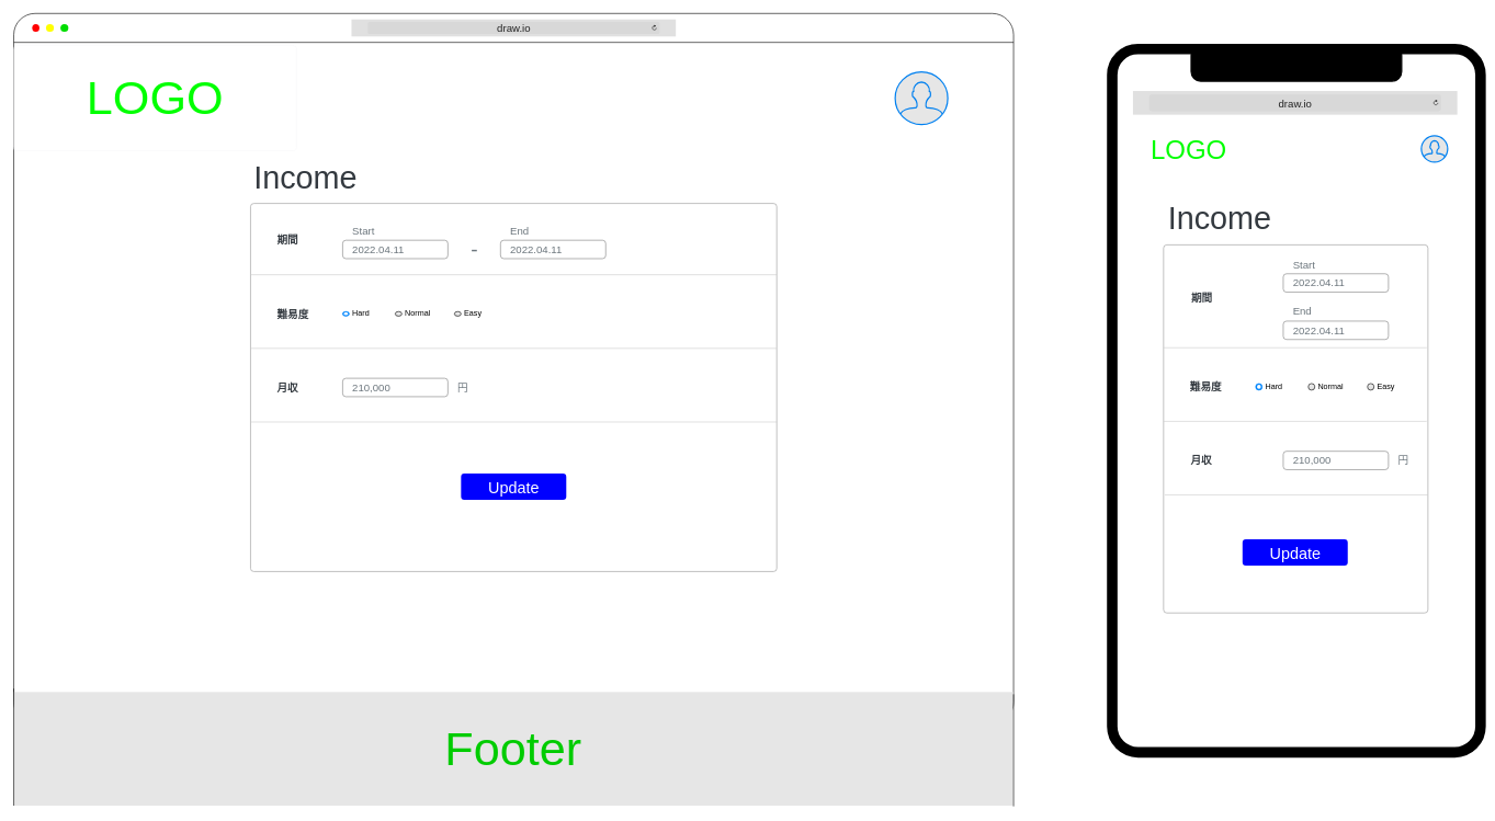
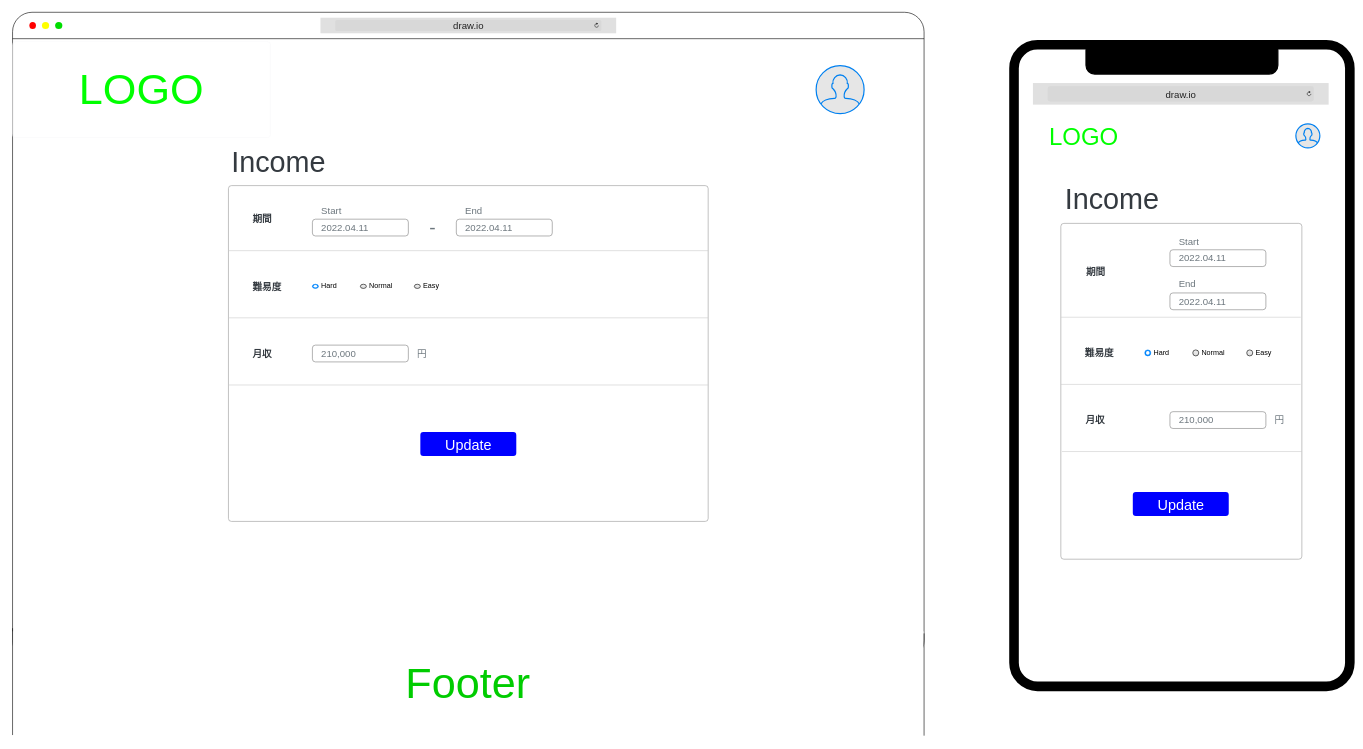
  <mxCell id="0" />
  <mxCell id="1" parent="0" />
  <mxCell id="2" value="" style="rounded=1;whiteSpace=wrap;html=1;arcSize=7;fontColor=default;strokeWidth=16;" parent="1" vertex="1"><mxGeometry x="1690" y="74" width="560" height="1070" as="geometry" /></mxCell>
  <mxCell id="3" value="" style="rounded=1;whiteSpace=wrap;html=1;arcSize=3;fontColor=default;" parent="1" vertex="1"><mxGeometry x="20" y="20" width="1520" height="1080" as="geometry" /></mxCell>
  <mxCell id="4" value="" style="line;strokeWidth=1;html=1;strokeColor=#000000;rounded=1;" parent="1" vertex="1"><mxGeometry x="20" y="59" width="1520" height="10" as="geometry" /></mxCell>
  <mxCell id="5" value="" style="verticalLabelPosition=bottom;labelBackgroundColor=default;verticalAlign=top;shadow=0;dashed=0;strokeWidth=2;shape=mxgraph.ios7.misc.add;fillColor=#00DD00;strokeColor=none;sketch=0;fontColor=default;html=1;rounded=1;" parent="1" vertex="1"><mxGeometry x="91" y="36" width="12" height="12" as="geometry" /></mxCell>
  <mxCell id="6" value="" style="html=1;verticalLabelPosition=bottom;labelBackgroundColor=#ffffff;verticalAlign=top;shadow=0;dashed=0;strokeWidth=2;shape=mxgraph.ios7.misc.delete;fillColor=#ff0000;strokeColor=none;sketch=0;rounded=1;" parent="1" vertex="1"><mxGeometry x="48" y="36" width="11" height="12" as="geometry" /></mxCell>
  <mxCell id="7" value="" style="html=1;verticalLabelPosition=bottom;labelBackgroundColor=#ffffff;verticalAlign=top;shadow=0;dashed=0;strokeWidth=2;shape=mxgraph.ios7.misc.delete;fillColor=#FFFF00;strokeColor=none;sketch=0;rounded=1;" parent="1" vertex="1"><mxGeometry x="69" y="36" width="12" height="12" as="geometry" /></mxCell>
  <mxCell id="8" value="&lt;font style=&quot;font-size: 16px&quot;&gt;draw.io&lt;/font&gt;" style="html=1;strokeWidth=1;shadow=0;dashed=0;shape=mxgraph.ios7ui.url;fillColor=#e0e0e0;strokeColor=#c0c0c0;buttonText=;strokeColor2=#222222;fontColor=#222222;fontSize=8;spacingTop=2;align=center;rounded=1;" parent="1" vertex="1"><mxGeometry x="533.44" y="29" width="493.13" height="26" as="geometry" /></mxCell>
  <mxCell id="9" value="" style="html=1;verticalLabelPosition=bottom;align=center;labelBackgroundColor=#ffffff;verticalAlign=top;strokeWidth=2;strokeColor=#0080F0;shadow=0;dashed=0;shape=mxgraph.ios7.icons.user;fontColor=#00FF00;fillColor=#E6E6E6;" parent="1" vertex="1"><mxGeometry x="1360" y="109" width="80" height="80" as="geometry" /></mxCell>
- <mxCell id="10" value="Footer" style="rounded=0;whiteSpace=wrap;html=1;shadow=0;fontSize=72;fontColor=#00CC00;strokeWidth=2;fillColor=#e6e6e6;strokeColor=none;" parent="1" vertex="1"><mxGeometry x="20" y="1052.25" width="1519" height="173" as="geometry" /></mxCell>
+ <mxCell id="10" value="Footer" style="rounded=0;whiteSpace=wrap;html=1;shadow=0;fontSize=72;fontColor=#00CC00;strokeWidth=2;fillColor=#FFFFFF;strokeColor=none;" parent="1" vertex="1"><mxGeometry x="20" y="1052.25" width="1519" height="173" as="geometry" /></mxCell>
  <mxCell id="11" value="" style="endArrow=none;html=1;fontSize=16;fontColor=#000000;entryX=1;entryY=0.959;entryDx=0;entryDy=0;entryPerimeter=0;" parent="1" target="3" edge="1"><mxGeometry width="50" height="50" relative="1" as="geometry"><mxPoint x="1540" y="1226.25" as="sourcePoint" /><mxPoint x="1540" y="1073.25" as="targetPoint" /></mxGeometry></mxCell>
  <mxCell id="12" value="" style="endArrow=none;html=1;fontSize=16;fontColor=#000000;entryX=0;entryY=0.951;entryDx=0;entryDy=0;entryPerimeter=0;" parent="1" target="3" edge="1"><mxGeometry width="50" height="50" relative="1" as="geometry"><mxPoint x="20" y="1225.25" as="sourcePoint" /><mxPoint x="20" y="1065.72" as="targetPoint" /></mxGeometry></mxCell>
  <mxCell id="13" value="" style="rounded=1;whiteSpace=wrap;html=1;shadow=0;fontSize=27;fontColor=#FFFFFF;strokeColor=#000000;strokeWidth=2;fillColor=#000000;gradientColor=none;arcSize=27;" parent="1" vertex="1"><mxGeometry x="1810" y="69" width="320" height="54" as="geometry" /></mxCell>
  <mxCell id="14" value="&lt;font style=&quot;font-size: 16px&quot;&gt;draw.io&lt;/font&gt;" style="html=1;strokeWidth=1;shadow=0;dashed=0;shape=mxgraph.ios7ui.url;fillColor=#e0e0e0;strokeColor=#c0c0c0;buttonText=;strokeColor2=#222222;fontColor=#222222;fontSize=8;spacingTop=2;align=center;rounded=1;" parent="1" vertex="1"><mxGeometry x="1721.5" y="138" width="493.13" height="36" as="geometry" /></mxCell>
  <mxCell id="15" value="" style="html=1;shadow=0;dashed=0;shape=mxgraph.bootstrap.rrect;rSize=5;fillColor=#ffffff;strokeColor=none;" parent="1" vertex="1"><mxGeometry x="1770.38" y="349" width="400" height="400" as="geometry" /></mxCell>
  <mxCell id="16" value="&lt;font style=&quot;font-size: 40px&quot;&gt;LOGO&lt;/font&gt;" style="html=1;shadow=0;dashed=0;shape=mxgraph.bootstrap.rrect;rSize=5;strokeColor=#FFFFFF;strokeWidth=3;fillColor=none;fontColor=#00FF00;whiteSpace=wrap;align=center;verticalAlign=middle;spacingLeft=0;fontStyle=0;fontSize=16;spacing=5;rounded=1;" parent="1" vertex="1"><mxGeometry x="1721.5" y="183.5" width="168.5" height="85" as="geometry" /></mxCell>
  <mxCell id="17" value="" style="html=1;verticalLabelPosition=bottom;align=center;labelBackgroundColor=#ffffff;verticalAlign=top;strokeWidth=2;strokeColor=#0080F0;shadow=0;dashed=0;shape=mxgraph.ios7.icons.user;fontColor=#00FF00;fillColor=#E6E6E6;" parent="1" vertex="1"><mxGeometry x="2160" y="206" width="40" height="40" as="geometry" /></mxCell>
  <mxCell id="18" value="" style="html=1;shadow=0;dashed=0;shape=mxgraph.bootstrap.rrect;rSize=5;fillColor=#FFFFFF;strokeColor=#999999;labelBackgroundColor=none;fontSize=16;fontColor=#000000;" parent="1" vertex="1"><mxGeometry x="380" y="309" width="800" height="560" as="geometry" /></mxCell>
  <mxCell id="19" value="&lt;span style=&quot;white-space: pre&quot;&gt;&#09;&lt;/span&gt;期間" style="html=1;shadow=0;dashed=0;shape=mxgraph.bootstrap.rrect;rSize=5;strokeColor=none;strokeWidth=1;fillColor=none;fontColor=#343A40;whiteSpace=wrap;align=left;verticalAlign=middle;spacingLeft=0;fontStyle=1;fontSize=16;spacing=5;" parent="18" vertex="1"><mxGeometry x="-0.002" y="-0.002" width="800" height="112" as="geometry" /></mxCell>
  <mxCell id="20" value="&lt;font style=&quot;font-size: 24px&quot;&gt;Update&lt;/font&gt;" style="html=1;shadow=0;dashed=0;shape=mxgraph.bootstrap.rrect;rSize=5;fillColor=#0000FF;strokeColor=none;align=center;fontSize=32;fontColor=#FFFFFF;labelBackgroundColor=none;" parent="18" vertex="1"><mxGeometry width="160" height="40" relative="1" as="geometry"><mxPoint x="320" y="411" as="offset" /></mxGeometry></mxCell>
  <mxCell id="21" value="2022.04.11" style="html=1;shadow=0;dashed=0;shape=mxgraph.bootstrap.rrect;rSize=5;fillColor=default;strokeColor=#808080;align=left;spacing=15;fontSize=16;fontColor=#6C767D;labelBackgroundColor=none;" parent="18" vertex="1"><mxGeometry x="140.002" y="56" width="160" height="28" as="geometry" /></mxCell>
  <mxCell id="22" value="2022.04.11" style="html=1;shadow=0;dashed=0;shape=mxgraph.bootstrap.rrect;rSize=5;fillColor=default;strokeColor=#808080;align=left;spacing=15;fontSize=16;fontColor=#6C767D;labelBackgroundColor=none;" parent="18" vertex="1"><mxGeometry x="380.002" y="56" width="160" height="28" as="geometry" /></mxCell>
  <mxCell id="23" value="Start" style="html=1;shadow=0;dashed=0;shape=mxgraph.bootstrap.rrect;rSize=5;fillColor=none;strokeColor=none;align=left;spacing=15;fontSize=16;fontColor=#6C767D;labelBackgroundColor=none;" parent="18" vertex="1"><mxGeometry x="140.002" y="28" width="80" height="28" as="geometry" /></mxCell>
  <mxCell id="24" value="End" style="html=1;shadow=0;dashed=0;shape=mxgraph.bootstrap.rrect;rSize=5;fillColor=none;strokeColor=none;align=left;spacing=15;fontSize=16;fontColor=#6C767D;labelBackgroundColor=none;" parent="18" vertex="1"><mxGeometry x="380.002" y="28" width="80" height="28" as="geometry" /></mxCell>
  <mxCell id="25" value="-" style="html=1;shadow=0;dashed=0;shape=mxgraph.bootstrap.rrect;rSize=5;fillColor=none;strokeColor=none;align=center;spacing=15;fontSize=32;fontColor=#6C767D;labelBackgroundColor=none;" parent="18" vertex="1"><mxGeometry x="300.002" y="56" width="80" height="28" as="geometry" /></mxCell>
  <mxCell id="26" value="&lt;span style=&quot;white-space: pre&quot;&gt;&#09;&lt;/span&gt;月収" style="html=1;shadow=0;dashed=0;shape=mxgraph.bootstrap.rrect;rSize=5;strokeColor=none;strokeWidth=1;fillColor=none;fontColor=#343A40;whiteSpace=wrap;align=left;verticalAlign=middle;spacingLeft=0;fontStyle=1;fontSize=16;spacing=5;" parent="18" vertex="1"><mxGeometry x="-0.002" y="223.998" width="800" height="112" as="geometry" /></mxCell>
  <mxCell id="27" value="210,000" style="html=1;shadow=0;dashed=0;shape=mxgraph.bootstrap.rrect;rSize=5;fillColor=default;strokeColor=#808080;align=left;spacing=15;fontSize=16;fontColor=#6C767D;labelBackgroundColor=none;" vertex="1" parent="18"><mxGeometry x="140.002" y="266" width="160" height="28" as="geometry" /></mxCell>
  <mxCell id="28" value="円" style="html=1;shadow=0;dashed=0;shape=mxgraph.bootstrap.rrect;rSize=5;fillColor=none;strokeColor=none;align=left;spacing=15;fontSize=16;fontColor=#6C767D;labelBackgroundColor=none;" vertex="1" parent="18"><mxGeometry x="300.002" y="266" width="80" height="28" as="geometry" /></mxCell>
  <mxCell id="29" value="&lt;span style=&quot;white-space: pre&quot;&gt;&#09;&lt;/span&gt;難易度" style="html=1;shadow=0;dashed=0;shape=mxgraph.bootstrap.rrect;rSize=5;strokeColor=none;strokeWidth=1;fillColor=none;fontColor=#343A40;whiteSpace=wrap;align=left;verticalAlign=middle;spacingLeft=0;fontStyle=1;fontSize=16;spacing=5;" vertex="1" parent="18"><mxGeometry x="-0.002" y="111.998" width="800" height="112" as="geometry" /></mxCell>
  <mxCell id="30" value="Normal" style="html=1;shadow=0;dashed=0;shape=mxgraph.bootstrap.radioButton2;labelPosition=right;verticalLabelPosition=middle;align=left;verticalAlign=middle;gradientColor=#DEDEDE;fillColor=#EDEDED;checked=0;spacing=5;checkedFill=#0085FC;checkedStroke=#ffffff;sketch=0;" vertex="1" parent="18"><mxGeometry x="220" y="164.5" width="10" height="7" as="geometry" /></mxCell>
  <mxCell id="31" value="Hard" style="html=1;shadow=0;dashed=0;shape=mxgraph.bootstrap.radioButton2;labelPosition=right;verticalLabelPosition=middle;align=left;verticalAlign=middle;gradientColor=#DEDEDE;fillColor=#EDEDED;checked=1;spacing=5;checkedFill=#0085FC;checkedStroke=#ffffff;sketch=0;" vertex="1" parent="18"><mxGeometry x="140" y="164.5" width="10" height="7" as="geometry" /></mxCell>
  <mxCell id="32" value="&lt;font color=&quot;#000000&quot;&gt;Easy&lt;/font&gt;" style="html=1;shadow=0;dashed=0;shape=mxgraph.bootstrap.radioButton2;labelPosition=right;verticalLabelPosition=middle;align=left;verticalAlign=middle;gradientColor=#DEDEDE;fillColor=#EDEDED;checked=0;spacing=5;fontColor=#6C767D;checkedFill=#0085FC;checkedStroke=#ffffff;sketch=0;" vertex="1" parent="18"><mxGeometry x="310" y="164.5" width="10" height="7" as="geometry" /></mxCell>
  <mxCell id="33" value="" style="line;strokeWidth=1;html=1;shadow=0;fontSize=32;fontColor=#FFFFFF;fillColor=none;gradientColor=none;strokeColor=#CCCCCC;" vertex="1" parent="18"><mxGeometry y="105.001" width="800" height="7" as="geometry" /></mxCell>
  <mxCell id="34" value="" style="line;strokeWidth=1;html=1;shadow=0;fontSize=32;fontColor=#FFFFFF;fillColor=none;gradientColor=none;strokeColor=#CCCCCC;" vertex="1" parent="18"><mxGeometry y="217.001" width="800" height="7" as="geometry" /></mxCell>
  <mxCell id="35" value="" style="line;strokeWidth=1;html=1;shadow=0;fontSize=32;fontColor=#FFFFFF;fillColor=none;gradientColor=none;strokeColor=#CCCCCC;" vertex="1" parent="18"><mxGeometry y="329.001" width="800" height="7" as="geometry" /></mxCell>
  <mxCell id="36" value="LOGO" style="html=1;shadow=0;dashed=0;shape=mxgraph.bootstrap.rrect;rSize=5;strokeColor=#F8F9FA;strokeWidth=1;fillColor=none;fontColor=#00FF00;whiteSpace=wrap;align=center;verticalAlign=middle;spacingLeft=0;fontStyle=0;fontSize=72;spacing=5;sketch=0;" parent="1" vertex="1"><mxGeometry x="20" y="69" width="430" height="160" as="geometry" /></mxCell>
  <mxCell id="37" value="Income" style="html=1;shadow=0;dashed=0;shape=mxgraph.bootstrap.rrect;rSize=5;strokeColor=none;strokeWidth=1;fillColor=none;fontColor=#343A40;whiteSpace=wrap;align=left;verticalAlign=middle;spacingLeft=0;fontStyle=0;fontSize=48;spacing=5;" parent="1" vertex="1"><mxGeometry x="380" y="229" width="800" height="80" as="geometry" /></mxCell>
  <mxCell id="38" value="" style="html=1;shadow=0;dashed=0;shape=mxgraph.bootstrap.rrect;rSize=5;fillColor=#FFFFFF;strokeColor=#999999;labelBackgroundColor=none;fontSize=16;fontColor=#000000;" vertex="1" parent="1"><mxGeometry x="1768.07" y="372" width="401.93" height="560" as="geometry" /></mxCell>
  <mxCell id="39" value="&lt;span style=&quot;white-space: pre&quot;&gt;&#09;&lt;/span&gt;月収" style="html=1;shadow=0;dashed=0;shape=mxgraph.bootstrap.rrect;rSize=5;strokeColor=none;strokeWidth=1;fillColor=none;fontColor=#343A40;whiteSpace=wrap;align=left;verticalAlign=middle;spacingLeft=0;fontStyle=1;fontSize=16;spacing=5;" vertex="1" parent="38"><mxGeometry x="0.968" y="271.998" width="400" height="112" as="geometry" /></mxCell>
  <mxCell id="40" value="&lt;font style=&quot;font-size: 24px&quot;&gt;Update&lt;/font&gt;" style="html=1;shadow=0;dashed=0;shape=mxgraph.bootstrap.rrect;rSize=5;fillColor=#0000FF;strokeColor=none;align=center;fontSize=32;fontColor=#FFFFFF;labelBackgroundColor=none;" vertex="1" parent="38"><mxGeometry width="160" height="40" relative="1" as="geometry"><mxPoint x="120" y="448" as="offset" /></mxGeometry></mxCell>
  <mxCell id="41" value="" style="line;strokeWidth=1;html=1;shadow=0;fontSize=32;fontColor=#FFFFFF;fillColor=none;gradientColor=none;strokeColor=#CCCCCC;" vertex="1" parent="38"><mxGeometry y="153.001" width="400" height="7" as="geometry" /></mxCell>
  <mxCell id="42" value="" style="line;strokeWidth=1;html=1;shadow=0;fontSize=32;fontColor=#FFFFFF;fillColor=none;gradientColor=none;strokeColor=#CCCCCC;" vertex="1" parent="38"><mxGeometry y="265.001" width="400" height="7" as="geometry" /></mxCell>
  <mxCell id="43" value="&lt;span style=&quot;white-space: pre&quot;&gt;&#09;&lt;/span&gt;期間" style="html=1;shadow=0;dashed=0;shape=mxgraph.bootstrap.rrect;rSize=5;strokeColor=none;strokeWidth=1;fillColor=none;fontColor=#343A40;whiteSpace=wrap;align=left;verticalAlign=middle;spacingLeft=0;fontStyle=1;fontSize=16;spacing=5;" vertex="1" parent="38"><mxGeometry x="1.928" y="-0.002" width="400" height="160" as="geometry" /></mxCell>
  <mxCell id="44" value="End" style="html=1;shadow=0;dashed=0;shape=mxgraph.bootstrap.rrect;rSize=5;fillColor=none;strokeColor=none;align=left;spacing=15;fontSize=16;fontColor=#6C767D;labelBackgroundColor=none;" vertex="1" parent="38"><mxGeometry x="181.932" y="86" width="80" height="28" as="geometry" /></mxCell>
  <mxCell id="45" value="2022.04.11" style="html=1;shadow=0;dashed=0;shape=mxgraph.bootstrap.rrect;rSize=5;fillColor=default;strokeColor=#808080;align=left;spacing=15;fontSize=16;fontColor=#6C767D;labelBackgroundColor=none;" vertex="1" parent="38"><mxGeometry x="181.932" y="116" width="160" height="28" as="geometry" /></mxCell>
  <mxCell id="46" value="Start" style="html=1;shadow=0;dashed=0;shape=mxgraph.bootstrap.rrect;rSize=5;fillColor=none;strokeColor=none;align=left;spacing=15;fontSize=16;fontColor=#6C767D;labelBackgroundColor=none;" vertex="1" parent="38"><mxGeometry x="181.932" y="16" width="80" height="28" as="geometry" /></mxCell>
  <mxCell id="47" value="2022.04.11" style="html=1;shadow=0;dashed=0;shape=mxgraph.bootstrap.rrect;rSize=5;fillColor=default;strokeColor=#808080;align=left;spacing=15;fontSize=16;fontColor=#6C767D;labelBackgroundColor=none;" vertex="1" parent="38"><mxGeometry x="181.932" y="44" width="160" height="28" as="geometry" /></mxCell>
  <mxCell id="48" value="&lt;font color=&quot;#000000&quot;&gt;Easy&lt;/font&gt;" style="html=1;shadow=0;dashed=0;shape=mxgraph.bootstrap.radioButton2;labelPosition=right;verticalLabelPosition=middle;align=left;verticalAlign=middle;gradientColor=#DEDEDE;fillColor=#EDEDED;checked=0;spacing=5;fontColor=#6C767D;checkedFill=#0085FC;checkedStroke=#ffffff;sketch=0;" vertex="1" parent="38"><mxGeometry x="310.0" y="211" width="10" height="10" as="geometry" /></mxCell>
  <mxCell id="49" value="Normal" style="html=1;shadow=0;dashed=0;shape=mxgraph.bootstrap.radioButton2;labelPosition=right;verticalLabelPosition=middle;align=left;verticalAlign=middle;gradientColor=#DEDEDE;fillColor=#EDEDED;checked=0;spacing=5;checkedFill=#0085FC;checkedStroke=#ffffff;sketch=0;" vertex="1" parent="38"><mxGeometry x="220.0" y="211" width="10" height="10" as="geometry" /></mxCell>
  <mxCell id="50" value="Hard" style="html=1;shadow=0;dashed=0;shape=mxgraph.bootstrap.radioButton2;labelPosition=right;verticalLabelPosition=middle;align=left;verticalAlign=middle;gradientColor=#DEDEDE;fillColor=#EDEDED;checked=1;spacing=5;checkedFill=#0085FC;checkedStroke=#ffffff;sketch=0;" vertex="1" parent="38"><mxGeometry x="140.0" y="211" width="10" height="10" as="geometry" /></mxCell>
  <mxCell id="51" value="&lt;span style=&quot;white-space: pre&quot;&gt;&#09;&lt;/span&gt;難易度" style="html=1;shadow=0;dashed=0;shape=mxgraph.bootstrap.rrect;rSize=5;strokeColor=none;strokeWidth=1;fillColor=none;fontColor=#343A40;whiteSpace=wrap;align=left;verticalAlign=middle;spacingLeft=0;fontStyle=1;fontSize=16;spacing=5;" vertex="1" parent="38"><mxGeometry x="-0.002" y="159.998" width="400" height="112" as="geometry" /></mxCell>
  <mxCell id="52" value="円" style="html=1;shadow=0;dashed=0;shape=mxgraph.bootstrap.rrect;rSize=5;fillColor=none;strokeColor=none;align=left;spacing=15;fontSize=16;fontColor=#6C767D;labelBackgroundColor=none;" vertex="1" parent="38"><mxGeometry x="341.932" y="314" width="40" height="28" as="geometry" /></mxCell>
  <mxCell id="53" value="210,000" style="html=1;shadow=0;dashed=0;shape=mxgraph.bootstrap.rrect;rSize=5;fillColor=default;strokeColor=#808080;align=left;spacing=15;fontSize=16;fontColor=#6C767D;labelBackgroundColor=none;" vertex="1" parent="38"><mxGeometry x="181.932" y="314" width="160" height="28" as="geometry" /></mxCell>
  <mxCell id="54" value="" style="line;strokeWidth=1;html=1;shadow=0;fontSize=32;fontColor=#FFFFFF;fillColor=none;gradientColor=none;strokeColor=#CCCCCC;" vertex="1" parent="38"><mxGeometry x="1.93" y="377.001" width="400" height="7" as="geometry" /></mxCell>
  <mxCell id="55" value="Income" style="html=1;shadow=0;dashed=0;shape=mxgraph.bootstrap.rrect;rSize=5;strokeColor=none;strokeWidth=1;fillColor=none;fontColor=#343A40;whiteSpace=wrap;align=left;verticalAlign=middle;spacingLeft=0;fontStyle=0;fontSize=48;spacing=5;" vertex="1" parent="1"><mxGeometry x="1770.38" y="292" width="400" height="80" as="geometry" /></mxCell>
